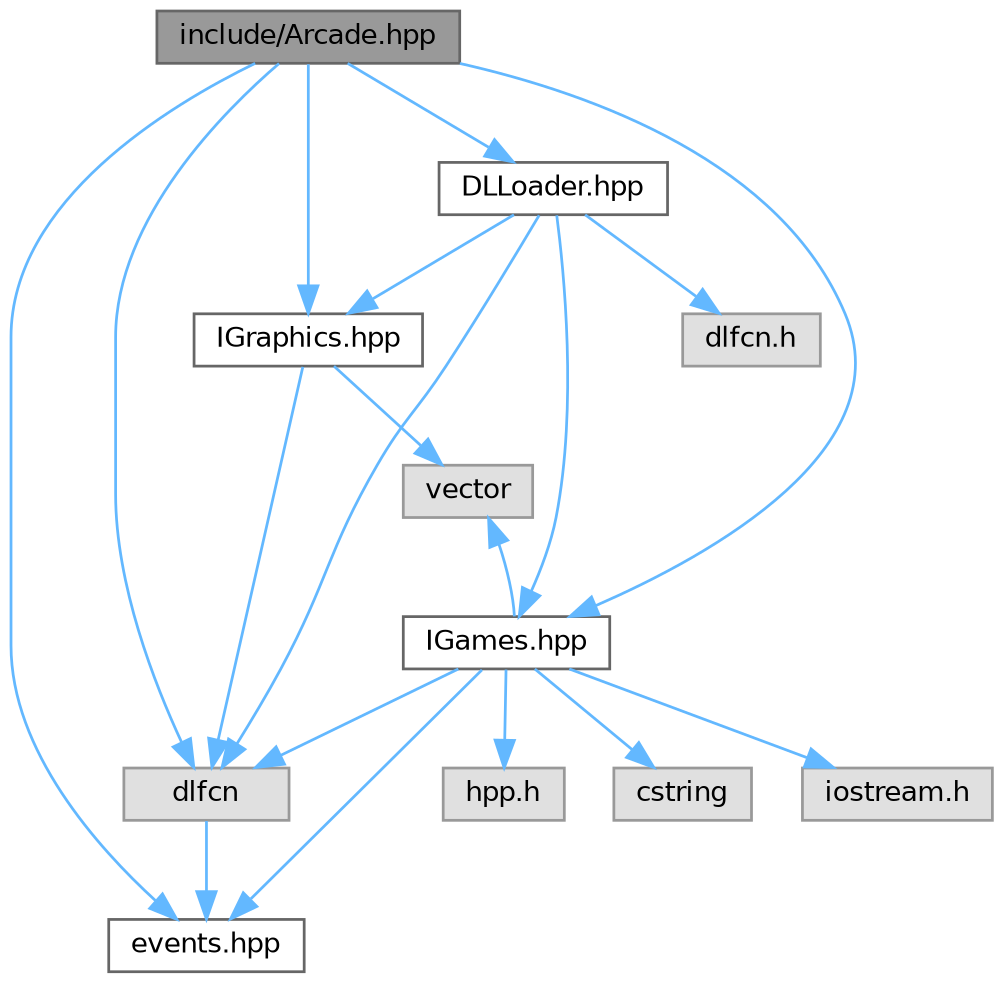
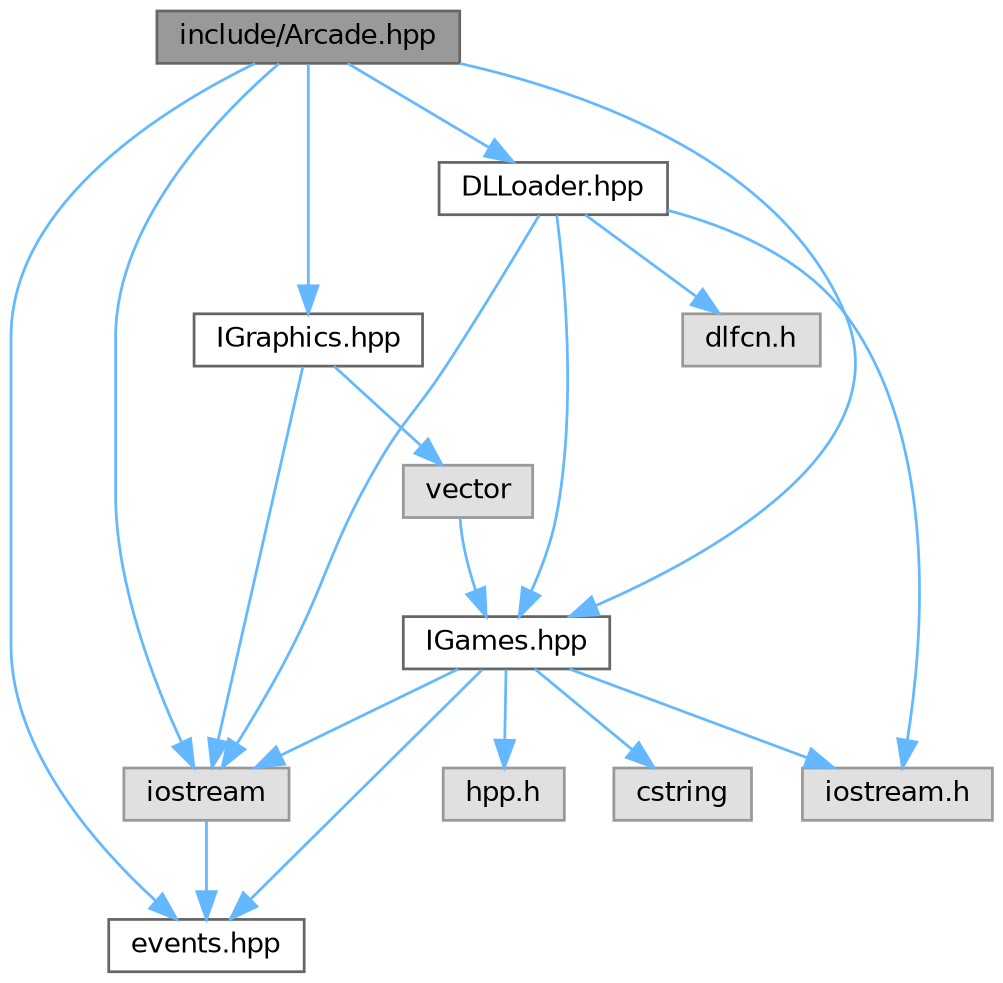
  digraph {
    node [color=grey60 fillcolor="#E0E0E0" fontname=Helvetica fontsize=10 shape=box style=filled]
    edge [color=steelblue1 fontname=Helvetica fontsize=10 labelfontname=Helvetica labelfontsize=10 style=solid]
    n1 [color=gray40 fillcolor=grey60 fontcolor=black height=0.2 label="include/Arcade.hpp" width=0.4]
-   n2 [height=0.2 label=dlfcn width=0.4]
+   n2 [height=0.2 label=iostream width=0.4]
    n3 [color=grey40 fillcolor=white height=0.2 label="IGraphics.hpp" width=0.4]
    n4 [color=grey40 fillcolor=white height=0.2 label="events.hpp" width=0.4]
    n5 [color=grey40 fillcolor=white height=0.2 label="IGames.hpp" width=0.4]
    n6 [color=grey40 fillcolor=white height=0.2 label="DLLoader.hpp" width=0.4]
    n7 [height=0.2 label=vector width=0.4]
    n8 [height=0.2 label="hpp.h" width=0.4]
    n9 [height=0.2 label=cstring width=0.4]
    n10 [height=0.2 label="iostream.h" width=0.4]
    n11 [height=0.2 label="dlfcn.h" width=0.4]
    n1 -> n2
    n1 -> n3
    n1 -> n4
    n1 -> n5
    n1 -> n6
    n2 -> n4
    n3 -> n2
    n3 -> n7
    n5 -> n2
    n5 -> n4
-   n5 -> n7
+   n7 -> n5
    n5 -> n8
    n5 -> n9
    n5 -> n10
    n6 -> n2
-   n6 -> n3
+   n6 -> n10
    n6 -> n5
    n6 -> n11
  }
